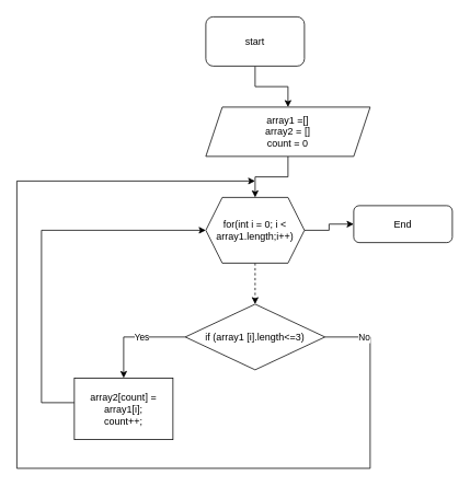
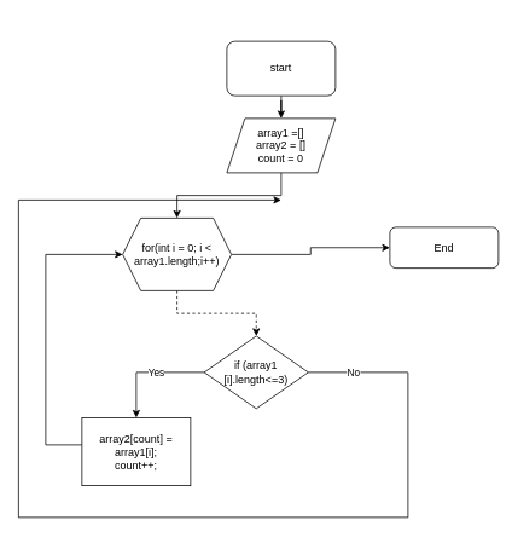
  <mxCell id="0" />
  <mxCell id="1" parent="0" />
  <mxCell id="2" value="" style="edgeStyle=orthogonalEdgeStyle;rounded=0;orthogonalLoop=1;jettySize=auto;html=1;" edge="1" parent="1" source="3" target="5"><mxGeometry relative="1" as="geometry" /></mxCell>
- <mxCell id="3" value="start" style="rounded=1;whiteSpace=wrap;html=1;" vertex="1" parent="1"><mxGeometry x="250" y="20" width="120" height="60" as="geometry" /></mxCell>
+ <mxCell id="3" value="start" style="rounded=1;whiteSpace=wrap;html=1;" vertex="1" parent="1"><mxGeometry x="250" y="45" width="120" height="60" as="geometry" /></mxCell>
  <mxCell id="4" value="" style="edgeStyle=orthogonalEdgeStyle;rounded=0;orthogonalLoop=1;jettySize=auto;html=1;" edge="1" parent="1" source="5" target="8"><mxGeometry relative="1" as="geometry" /></mxCell>
- <mxCell id="5" value="array1 =[]&lt;br&gt;array2 = []&lt;br&gt;count = 0" style="shape=parallelogram;perimeter=parallelogramPerimeter;whiteSpace=wrap;html=1;fixedSize=1;" vertex="1" parent="1"><mxGeometry x="250" y="130" width="200" height="60" as="geometry" /></mxCell>
+ <mxCell id="5" value="array1 =[]&lt;br&gt;array2 = []&lt;br&gt;count = 0" style="shape=parallelogram;perimeter=parallelogramPerimeter;whiteSpace=wrap;html=1;fixedSize=1;" vertex="1" parent="1"><mxGeometry x="250" y="130" width="120" height="60" as="geometry" /></mxCell>
  <mxCell id="6" value="" style="edgeStyle=orthogonalEdgeStyle;rounded=0;orthogonalLoop=1;jettySize=auto;html=1;dashed=1;" edge="1" parent="1" source="8" target="13"><mxGeometry relative="1" as="geometry" /></mxCell>
  <mxCell id="7" value="" style="edgeStyle=orthogonalEdgeStyle;rounded=0;orthogonalLoop=1;jettySize=auto;html=1;" edge="1" parent="1" source="8" target="16"><mxGeometry relative="1" as="geometry" /></mxCell>
- <mxCell id="8" value="for(int i = 0; i &amp;lt; array1.length;i++)" style="shape=hexagon;perimeter=hexagonPerimeter2;whiteSpace=wrap;html=1;fixedSize=1;" vertex="1" parent="1"><mxGeometry x="250" y="240" width="120" height="80" as="geometry" /></mxCell>
+ <mxCell id="8" value="for(int i = 0; i &amp;lt; array1.length;i++)" style="shape=hexagon;perimeter=hexagonPerimeter2;whiteSpace=wrap;html=1;fixedSize=1;" vertex="1" parent="1"><mxGeometry x="135" y="240" width="120" height="80" as="geometry" /></mxCell>
  <mxCell id="9" value="" style="edgeStyle=orthogonalEdgeStyle;rounded=0;orthogonalLoop=1;jettySize=auto;html=1;" edge="1" parent="1" source="13" target="15"><mxGeometry relative="1" as="geometry" /></mxCell>
  <mxCell id="10" value="Yes" style="edgeLabel;html=1;align=center;verticalAlign=middle;resizable=0;points=[];" vertex="1" connectable="0" parent="9"><mxGeometry x="-0.136" y="-1" relative="1" as="geometry"><mxPoint as="offset" /></mxGeometry></mxCell>
  <mxCell id="11" value="" style="edgeStyle=orthogonalEdgeStyle;rounded=0;orthogonalLoop=1;jettySize=auto;html=1;" edge="1" parent="1" source="13"><mxGeometry relative="1" as="geometry"><mxPoint x="310" y="220" as="targetPoint" /><Array as="points"><mxPoint x="450" y="410" /><mxPoint x="450" y="570" /><mxPoint x="20" y="570" /><mxPoint x="20" y="220" /></Array></mxGeometry></mxCell>
  <mxCell id="12" value="No" style="edgeLabel;html=1;align=center;verticalAlign=middle;resizable=0;points=[];" vertex="1" connectable="0" parent="11"><mxGeometry x="-0.927" relative="1" as="geometry"><mxPoint as="offset" /></mxGeometry></mxCell>
- <mxCell id="13" value="if (array1 [i].length&amp;lt;=3)" style="rhombus;whiteSpace=wrap;html=1;" vertex="1" parent="1"><mxGeometry x="225" y="370" width="170" height="80" as="geometry" /></mxCell>
+ <mxCell id="13" value="if (array1 [i].length&amp;lt;=3)" style="rhombus;whiteSpace=wrap;html=1;" vertex="1" parent="1"><mxGeometry x="225" y="370" width="115" height="80" as="geometry" /></mxCell>
  <mxCell id="14" value="" style="edgeStyle=orthogonalEdgeStyle;rounded=0;orthogonalLoop=1;jettySize=auto;html=1;entryX=0;entryY=0.5;entryDx=0;entryDy=0;" edge="1" parent="1" source="15" target="8"><mxGeometry relative="1" as="geometry"><mxPoint x="-40" y="150" as="targetPoint" /><Array as="points"><mxPoint x="50" y="490" /><mxPoint x="50" y="280" /></Array></mxGeometry></mxCell>
  <mxCell id="15" value="array2[count] = array1[i];&lt;br&gt;count++;" style="whiteSpace=wrap;html=1;" vertex="1" parent="1"><mxGeometry x="90" y="460" width="120" height="75" as="geometry" /></mxCell>
  <mxCell id="16" value="End" style="rounded=1;whiteSpace=wrap;html=1;" vertex="1" parent="1"><mxGeometry x="430" y="250" width="120" height="45" as="geometry" /></mxCell>
